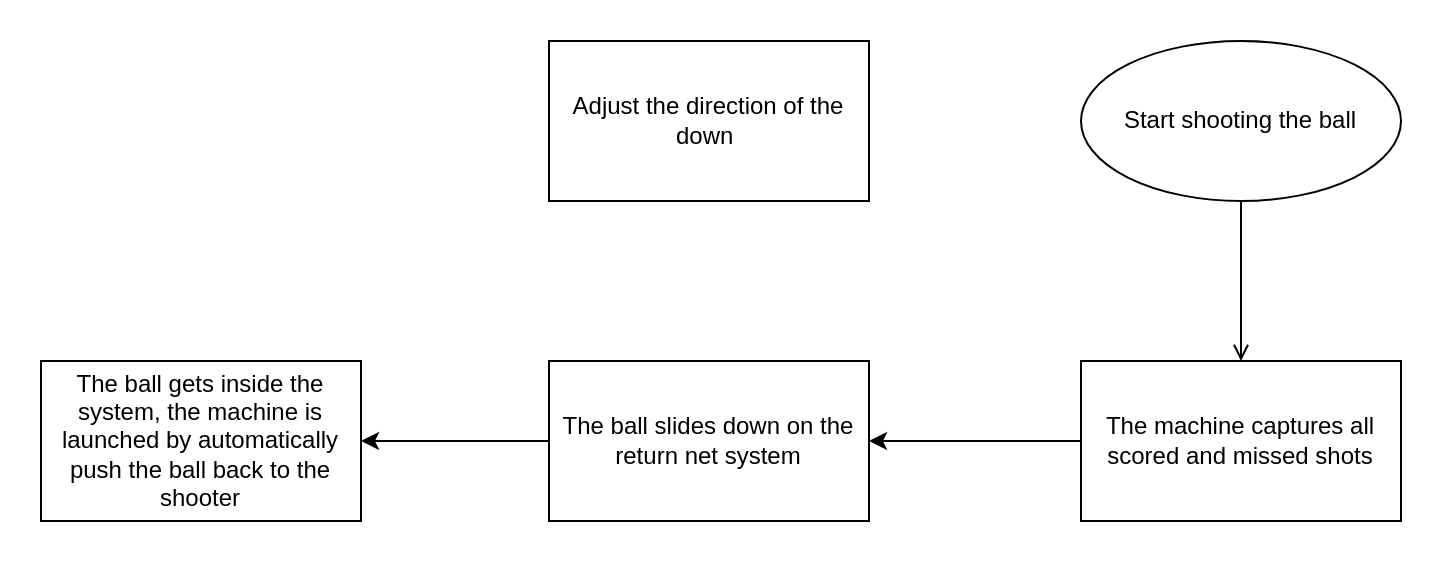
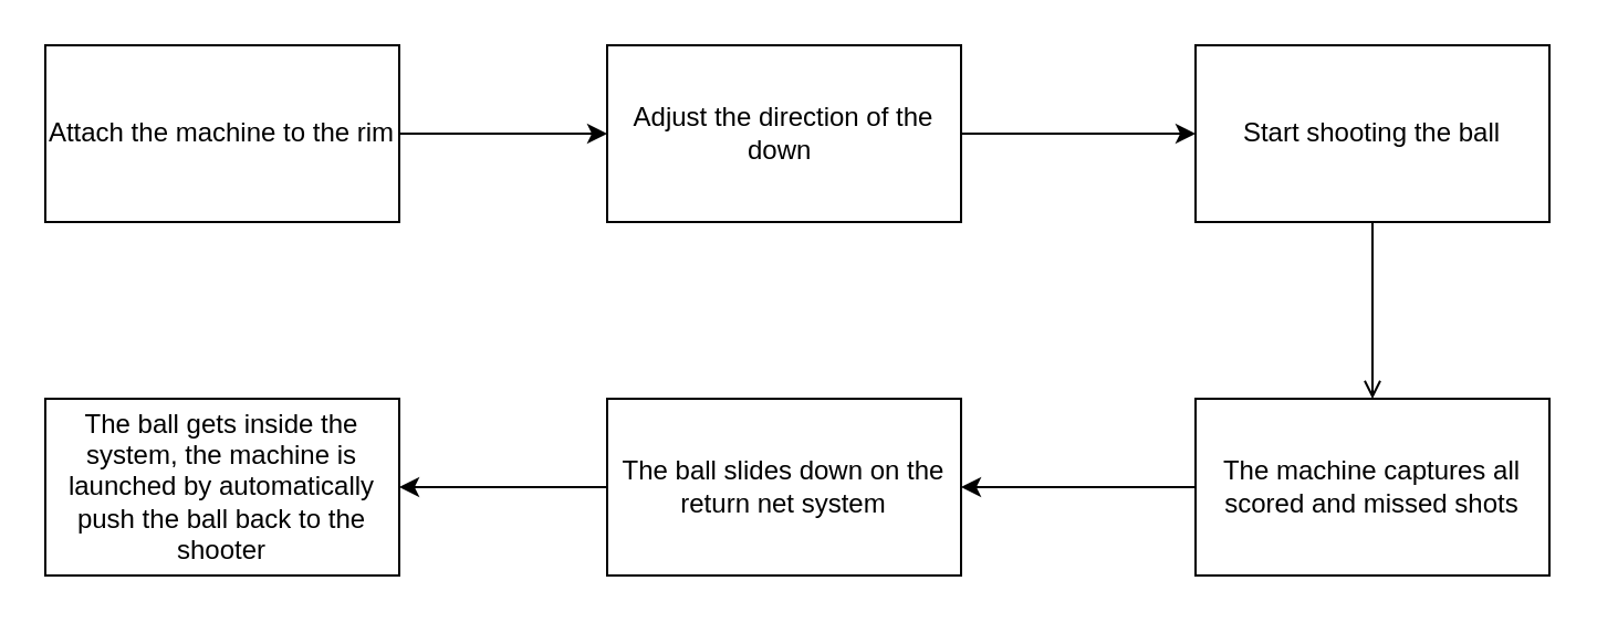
  <mxCell id="0" />
  <mxCell id="1" parent="0" />
+ <mxCell id="2" value="" style="edgeStyle=orthogonalEdgeStyle;rounded=0;orthogonalLoop=1;jettySize=auto;html=1;" edge="1" parent="1" source="3" target="5"><mxGeometry relative="1" as="geometry" /></mxCell>
+ <mxCell id="3" value="Attach the machine to the rim" style="rounded=0;whiteSpace=wrap;html=1;" vertex="1" parent="1"><mxGeometry x="20" y="20" width="160" height="80" as="geometry" /></mxCell>
+ <mxCell id="4" value="" style="edgeStyle=orthogonalEdgeStyle;rounded=0;orthogonalLoop=1;jettySize=auto;html=1;" edge="1" parent="1" source="5" target="7"><mxGeometry relative="1" as="geometry" /></mxCell>
  <mxCell id="5" value="Adjust the direction of the down&amp;nbsp;" style="whiteSpace=wrap;html=1;rounded=0;" vertex="1" parent="1"><mxGeometry x="274" y="20" width="160" height="80" as="geometry" /></mxCell>
  <mxCell id="6" value="" style="edgeStyle=orthogonalEdgeStyle;rounded=0;orthogonalLoop=1;jettySize=auto;html=1;endArrow=open;" edge="1" parent="1" source="7" target="9"><mxGeometry relative="1" as="geometry" /></mxCell>
- <mxCell id="7" value="Start shooting the ball" style="ellipse;whiteSpace=wrap;html=1;" vertex="1" parent="1"><mxGeometry x="540" y="20" width="160" height="80" as="geometry" /></mxCell>
+ <mxCell id="7" value="Start shooting the ball" style="whiteSpace=wrap;html=1;rounded=0;" vertex="1" parent="1"><mxGeometry x="540" y="20" width="160" height="80" as="geometry" /></mxCell>
  <mxCell id="8" value="" style="edgeStyle=orthogonalEdgeStyle;rounded=0;orthogonalLoop=1;jettySize=auto;html=1;" edge="1" parent="1" source="9" target="11"><mxGeometry relative="1" as="geometry" /></mxCell>
  <mxCell id="9" value="The machine captures all scored and missed shots" style="whiteSpace=wrap;html=1;rounded=0;" vertex="1" parent="1"><mxGeometry x="540" y="180" width="160" height="80" as="geometry" /></mxCell>
  <mxCell id="10" value="" style="edgeStyle=orthogonalEdgeStyle;rounded=0;orthogonalLoop=1;jettySize=auto;html=1;" edge="1" parent="1" source="11" target="12"><mxGeometry relative="1" as="geometry" /></mxCell>
  <mxCell id="11" value="The ball slides down on the return net system" style="whiteSpace=wrap;html=1;rounded=0;" vertex="1" parent="1"><mxGeometry x="274" y="180" width="160" height="80" as="geometry" /></mxCell>
  <mxCell id="12" value="The ball gets inside the system, the machine is launched by automatically push the ball back to the shooter" style="whiteSpace=wrap;html=1;rounded=0;" vertex="1" parent="1"><mxGeometry x="20" y="180" width="160" height="80" as="geometry" /></mxCell>
